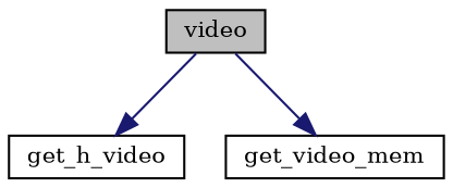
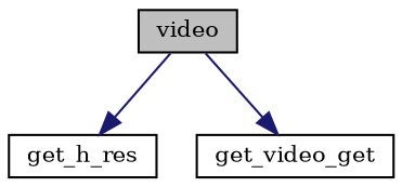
  digraph {
    fontname="DejaVu Serif"
    rankdir=TB
    node [color=black fontname="DejaVu Serif" fontsize=10 shape=record]
    edge [color=midnightblue fontname="DejaVu Serif" fontsize=10 labelfontname=Helvetica labelfontsize=10 style=solid]
    n1 [fillcolor=grey75 fontcolor=black height=0.2 label=video style=filled width=0.4]
-   n2 [height=0.2 label=get_h_video width=0.4]
-   n3 [height=0.2 label=get_video_mem width=0.4]
+   n2 [height=0.2 label=get_h_res width=0.4]
+   n3 [height=0.2 label=get_video_get width=0.4]
    n1 -> n2
    n1 -> n3
  }
